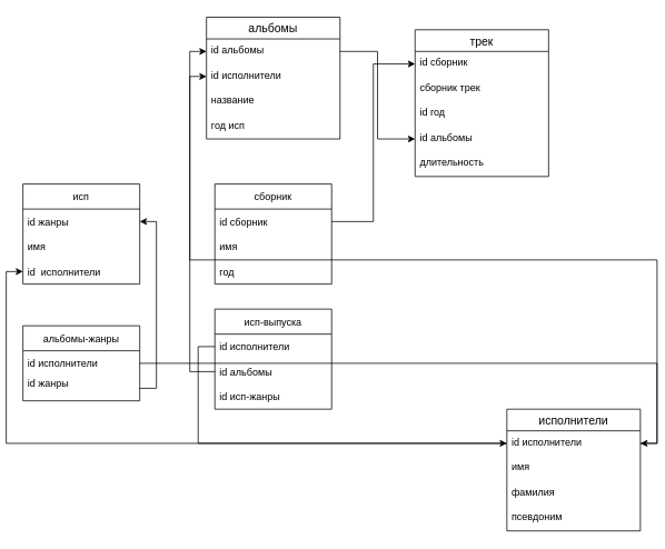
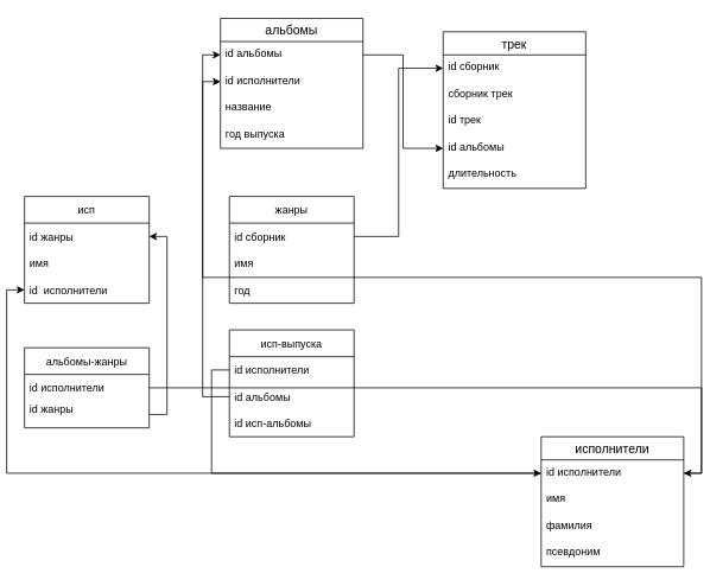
  <mxCell id="0" />
  <mxCell id="1" parent="0" />
  <mxCell id="2" value="исполнители" style="swimlane;fontStyle=0;childLayout=stackLayout;horizontal=1;startSize=26;horizontalStack=0;resizeParent=1;resizeParentMax=0;resizeLast=0;collapsible=1;marginBottom=0;align=center;fontSize=14;" parent="1" vertex="1"><mxGeometry x="600" y="490" width="160" height="146" as="geometry" /></mxCell>
  <mxCell id="3" value="id исполнители" style="text;strokeColor=none;fillColor=none;spacingLeft=4;spacingRight=4;overflow=hidden;rotatable=0;points=[[0,0.5],[1,0.5]];portConstraint=eastwest;fontSize=12;" parent="2" vertex="1"><mxGeometry y="26" width="160" height="30" as="geometry" /></mxCell>
  <mxCell id="4" value="имя&#10;" style="text;strokeColor=none;fillColor=none;spacingLeft=4;spacingRight=4;overflow=hidden;rotatable=0;points=[[0,0.5],[1,0.5]];portConstraint=eastwest;fontSize=12;" parent="2" vertex="1"><mxGeometry y="56" width="160" height="30" as="geometry" /></mxCell>
  <mxCell id="5" value="фамилия" style="text;strokeColor=none;fillColor=none;spacingLeft=4;spacingRight=4;overflow=hidden;rotatable=0;points=[[0,0.5],[1,0.5]];portConstraint=eastwest;fontSize=12;" parent="2" vertex="1"><mxGeometry y="86" width="160" height="30" as="geometry" /></mxCell>
  <mxCell id="6" value="псевдоним" style="text;strokeColor=none;fillColor=none;spacingLeft=4;spacingRight=4;overflow=hidden;rotatable=0;points=[[0,0.5],[1,0.5]];portConstraint=eastwest;fontSize=12;" parent="2" vertex="1"><mxGeometry y="116" width="160" height="30" as="geometry" /></mxCell>
  <mxCell id="7" value="альбомы" style="swimlane;fontStyle=0;childLayout=stackLayout;horizontal=1;startSize=26;horizontalStack=0;resizeParent=1;resizeParentMax=0;resizeLast=0;collapsible=1;marginBottom=0;align=center;fontSize=14;" parent="1" vertex="1"><mxGeometry x="240" y="20" width="160" height="146" as="geometry" /></mxCell>
  <mxCell id="8" value="id альбомы" style="text;strokeColor=none;fillColor=none;spacingLeft=4;spacingRight=4;overflow=hidden;rotatable=0;points=[[0,0.5],[1,0.5]];portConstraint=eastwest;fontSize=12;" parent="7" vertex="1"><mxGeometry y="26" width="160" height="30" as="geometry" /></mxCell>
  <mxCell id="9" value="id исполнители" style="text;strokeColor=none;fillColor=none;spacingLeft=4;spacingRight=4;overflow=hidden;rotatable=0;points=[[0,0.5],[1,0.5]];portConstraint=eastwest;fontSize=12;" parent="7" vertex="1"><mxGeometry y="56" width="160" height="30" as="geometry" /></mxCell>
  <mxCell id="10" value="название" style="text;strokeColor=none;fillColor=none;spacingLeft=4;spacingRight=4;overflow=hidden;rotatable=0;points=[[0,0.5],[1,0.5]];portConstraint=eastwest;fontSize=12;" parent="7" vertex="1"><mxGeometry y="86" width="160" height="30" as="geometry" /></mxCell>
- <mxCell id="11" value="год исп" style="text;strokeColor=none;fillColor=none;spacingLeft=4;spacingRight=4;overflow=hidden;rotatable=0;points=[[0,0.5],[1,0.5]];portConstraint=eastwest;fontSize=12;" parent="7" vertex="1"><mxGeometry y="116" width="160" height="30" as="geometry" /></mxCell>
+ <mxCell id="11" value="год выпуска" style="text;strokeColor=none;fillColor=none;spacingLeft=4;spacingRight=4;overflow=hidden;rotatable=0;points=[[0,0.5],[1,0.5]];portConstraint=eastwest;fontSize=12;" parent="7" vertex="1"><mxGeometry y="116" width="160" height="30" as="geometry" /></mxCell>
  <mxCell id="12" value="трек" style="swimlane;fontStyle=0;childLayout=stackLayout;horizontal=1;startSize=26;horizontalStack=0;resizeParent=1;resizeParentMax=0;resizeLast=0;collapsible=1;marginBottom=0;align=center;fontSize=14;" parent="1" vertex="1"><mxGeometry x="490" y="35" width="160" height="176" as="geometry" /></mxCell>
  <mxCell id="13" value="id сборник" style="text;strokeColor=none;fillColor=none;spacingLeft=4;spacingRight=4;overflow=hidden;rotatable=0;points=[[0,0.5],[1,0.5]];portConstraint=eastwest;fontSize=12;" vertex="1" parent="12"><mxGeometry y="26" width="160" height="30" as="geometry" /></mxCell>
  <mxCell id="14" value="сборник трек" style="text;strokeColor=none;fillColor=none;spacingLeft=4;spacingRight=4;overflow=hidden;rotatable=0;points=[[0,0.5],[1,0.5]];portConstraint=eastwest;fontSize=12;" parent="12" vertex="1"><mxGeometry y="56" width="160" height="30" as="geometry" /></mxCell>
- <mxCell id="15" value="id год" style="text;strokeColor=none;fillColor=none;spacingLeft=4;spacingRight=4;overflow=hidden;rotatable=0;points=[[0,0.5],[1,0.5]];portConstraint=eastwest;fontSize=12;" parent="12" vertex="1"><mxGeometry y="86" width="160" height="30" as="geometry" /></mxCell>
+ <mxCell id="15" value="id трек" style="text;strokeColor=none;fillColor=none;spacingLeft=4;spacingRight=4;overflow=hidden;rotatable=0;points=[[0,0.5],[1,0.5]];portConstraint=eastwest;fontSize=12;" parent="12" vertex="1"><mxGeometry y="86" width="160" height="30" as="geometry" /></mxCell>
  <mxCell id="16" value="id альбомы" style="text;strokeColor=none;fillColor=none;spacingLeft=4;spacingRight=4;overflow=hidden;rotatable=0;points=[[0,0.5],[1,0.5]];portConstraint=eastwest;fontSize=12;" parent="12" vertex="1"><mxGeometry y="116" width="160" height="30" as="geometry" /></mxCell>
  <mxCell id="17" value="длительность" style="text;strokeColor=none;fillColor=none;spacingLeft=4;spacingRight=4;overflow=hidden;rotatable=0;points=[[0,0.5],[1,0.5]];portConstraint=eastwest;fontSize=12;" parent="12" vertex="1"><mxGeometry y="146" width="160" height="30" as="geometry" /></mxCell>
  <mxCell id="18" style="edgeStyle=orthogonalEdgeStyle;rounded=0;orthogonalLoop=1;jettySize=auto;html=1;exitX=1;exitY=0.5;exitDx=0;exitDy=0;entryX=0;entryY=0.5;entryDx=0;entryDy=0;" parent="1" source="3" target="9" edge="1"><mxGeometry relative="1" as="geometry" /></mxCell>
  <mxCell id="19" style="edgeStyle=orthogonalEdgeStyle;rounded=0;orthogonalLoop=1;jettySize=auto;html=1;exitX=1;exitY=0.5;exitDx=0;exitDy=0;entryX=0;entryY=0.5;entryDx=0;entryDy=0;" parent="1" source="8" target="16" edge="1"><mxGeometry relative="1" as="geometry" /></mxCell>
  <mxCell id="20" value="исп" style="swimlane;fontStyle=0;childLayout=stackLayout;horizontal=1;startSize=30;horizontalStack=0;resizeParent=1;resizeParentMax=0;resizeLast=0;collapsible=1;marginBottom=0;" vertex="1" parent="1"><mxGeometry x="20" y="220" width="140" height="120" as="geometry" /></mxCell>
  <mxCell id="21" value="id жанры" style="text;strokeColor=none;fillColor=none;align=left;verticalAlign=middle;spacingLeft=4;spacingRight=4;overflow=hidden;points=[[0,0.5],[1,0.5]];portConstraint=eastwest;rotatable=0;" vertex="1" parent="20"><mxGeometry y="30" width="140" height="30" as="geometry" /></mxCell>
  <mxCell id="22" value="имя" style="text;strokeColor=none;fillColor=none;align=left;verticalAlign=middle;spacingLeft=4;spacingRight=4;overflow=hidden;points=[[0,0.5],[1,0.5]];portConstraint=eastwest;rotatable=0;" vertex="1" parent="20"><mxGeometry y="60" width="140" height="30" as="geometry" /></mxCell>
  <mxCell id="23" value="id  исполнители" style="text;strokeColor=none;fillColor=none;align=left;verticalAlign=middle;spacingLeft=4;spacingRight=4;overflow=hidden;points=[[0,0.5],[1,0.5]];portConstraint=eastwest;rotatable=0;" vertex="1" parent="20"><mxGeometry y="90" width="140" height="30" as="geometry" /></mxCell>
  <mxCell id="24" style="edgeStyle=orthogonalEdgeStyle;rounded=0;orthogonalLoop=1;jettySize=auto;html=1;exitX=0;exitY=0.5;exitDx=0;exitDy=0;entryX=0;entryY=0.5;entryDx=0;entryDy=0;" edge="1" parent="1" source="3" target="23"><mxGeometry relative="1" as="geometry" /></mxCell>
- <mxCell id="25" value="сборник" style="swimlane;fontStyle=0;childLayout=stackLayout;horizontal=1;startSize=30;horizontalStack=0;resizeParent=1;resizeParentMax=0;resizeLast=0;collapsible=1;marginBottom=0;" vertex="1" parent="1"><mxGeometry x="250" y="220" width="140" height="120" as="geometry" /></mxCell>
+ <mxCell id="25" value="жанры" style="swimlane;fontStyle=0;childLayout=stackLayout;horizontal=1;startSize=30;horizontalStack=0;resizeParent=1;resizeParentMax=0;resizeLast=0;collapsible=1;marginBottom=0;" vertex="1" parent="1"><mxGeometry x="250" y="220" width="140" height="120" as="geometry" /></mxCell>
  <mxCell id="26" value="id сборник" style="text;strokeColor=none;fillColor=none;align=left;verticalAlign=middle;spacingLeft=4;spacingRight=4;overflow=hidden;points=[[0,0.5],[1,0.5]];portConstraint=eastwest;rotatable=0;" vertex="1" parent="25"><mxGeometry y="30" width="140" height="30" as="geometry" /></mxCell>
  <mxCell id="27" value="имя" style="text;strokeColor=none;fillColor=none;align=left;verticalAlign=middle;spacingLeft=4;spacingRight=4;overflow=hidden;points=[[0,0.5],[1,0.5]];portConstraint=eastwest;rotatable=0;" vertex="1" parent="25"><mxGeometry y="60" width="140" height="30" as="geometry" /></mxCell>
  <mxCell id="28" value="год" style="text;strokeColor=none;fillColor=none;align=left;verticalAlign=middle;spacingLeft=4;spacingRight=4;overflow=hidden;points=[[0,0.5],[1,0.5]];portConstraint=eastwest;rotatable=0;" vertex="1" parent="25"><mxGeometry y="90" width="140" height="30" as="geometry" /></mxCell>
  <mxCell id="29" style="edgeStyle=orthogonalEdgeStyle;rounded=0;orthogonalLoop=1;jettySize=auto;html=1;exitX=1;exitY=0.5;exitDx=0;exitDy=0;entryX=0;entryY=0.5;entryDx=0;entryDy=0;" edge="1" parent="1" source="26" target="13"><mxGeometry relative="1" as="geometry" /></mxCell>
  <mxCell id="30" value="альбомы-жанры" style="swimlane;fontStyle=0;childLayout=stackLayout;horizontal=1;startSize=30;horizontalStack=0;resizeParent=1;resizeParentMax=0;resizeLast=0;collapsible=1;marginBottom=0;" vertex="1" parent="1"><mxGeometry x="20" y="390" width="140" height="90" as="geometry" /></mxCell>
  <mxCell id="31" value="id исполнители" style="text;strokeColor=none;fillColor=none;align=left;verticalAlign=middle;spacingLeft=4;spacingRight=4;overflow=hidden;points=[[0,0.5],[1,0.5]];portConstraint=eastwest;rotatable=0;" vertex="1" parent="30"><mxGeometry y="30" width="140" height="30" as="geometry" /></mxCell>
  <mxCell id="32" value="id жанры&#10;" style="text;strokeColor=none;fillColor=none;align=left;verticalAlign=middle;spacingLeft=4;spacingRight=4;overflow=hidden;points=[[0,0.5],[1,0.5]];portConstraint=eastwest;rotatable=0;" vertex="1" parent="30"><mxGeometry y="60" width="140" height="30" as="geometry" /></mxCell>
  <mxCell id="33" style="edgeStyle=orthogonalEdgeStyle;rounded=0;orthogonalLoop=1;jettySize=auto;html=1;exitX=1;exitY=0.5;exitDx=0;exitDy=0;entryX=1;entryY=0.5;entryDx=0;entryDy=0;" edge="1" parent="1" source="31" target="3"><mxGeometry relative="1" as="geometry" /></mxCell>
  <mxCell id="34" style="edgeStyle=orthogonalEdgeStyle;rounded=0;orthogonalLoop=1;jettySize=auto;html=1;exitX=1;exitY=0.5;exitDx=0;exitDy=0;entryX=1;entryY=0.5;entryDx=0;entryDy=0;" edge="1" parent="1" source="32" target="21"><mxGeometry relative="1" as="geometry" /></mxCell>
  <mxCell id="35" value="исп-выпуска" style="swimlane;fontStyle=0;childLayout=stackLayout;horizontal=1;startSize=30;horizontalStack=0;resizeParent=1;resizeParentMax=0;resizeLast=0;collapsible=1;marginBottom=0;" vertex="1" parent="1"><mxGeometry x="250" y="370" width="140" height="120" as="geometry" /></mxCell>
  <mxCell id="36" value="id исполнители" style="text;strokeColor=none;fillColor=none;align=left;verticalAlign=middle;spacingLeft=4;spacingRight=4;overflow=hidden;points=[[0,0.5],[1,0.5]];portConstraint=eastwest;rotatable=0;" vertex="1" parent="35"><mxGeometry y="30" width="140" height="30" as="geometry" /></mxCell>
  <mxCell id="37" value="id альбомы" style="text;strokeColor=none;fillColor=none;align=left;verticalAlign=middle;spacingLeft=4;spacingRight=4;overflow=hidden;points=[[0,0.5],[1,0.5]];portConstraint=eastwest;rotatable=0;" vertex="1" parent="35"><mxGeometry y="60" width="140" height="30" as="geometry" /></mxCell>
- <mxCell id="38" value="id исп-жанры" style="text;strokeColor=none;fillColor=none;align=left;verticalAlign=middle;spacingLeft=4;spacingRight=4;overflow=hidden;points=[[0,0.5],[1,0.5]];portConstraint=eastwest;rotatable=0;" vertex="1" parent="35"><mxGeometry y="90" width="140" height="30" as="geometry" /></mxCell>
+ <mxCell id="38" value="id исп-альбомы" style="text;strokeColor=none;fillColor=none;align=left;verticalAlign=middle;spacingLeft=4;spacingRight=4;overflow=hidden;points=[[0,0.5],[1,0.5]];portConstraint=eastwest;rotatable=0;" vertex="1" parent="35"><mxGeometry y="90" width="140" height="30" as="geometry" /></mxCell>
  <mxCell id="39" style="edgeStyle=orthogonalEdgeStyle;rounded=0;orthogonalLoop=1;jettySize=auto;html=1;exitX=0;exitY=0.5;exitDx=0;exitDy=0;entryX=0;entryY=0.5;entryDx=0;entryDy=0;" edge="1" parent="1" source="36" target="3"><mxGeometry relative="1" as="geometry" /></mxCell>
  <mxCell id="40" style="edgeStyle=orthogonalEdgeStyle;rounded=0;orthogonalLoop=1;jettySize=auto;html=1;exitX=0;exitY=0.5;exitDx=0;exitDy=0;entryX=0;entryY=0.5;entryDx=0;entryDy=0;" edge="1" parent="1" source="37" target="8"><mxGeometry relative="1" as="geometry" /></mxCell>
